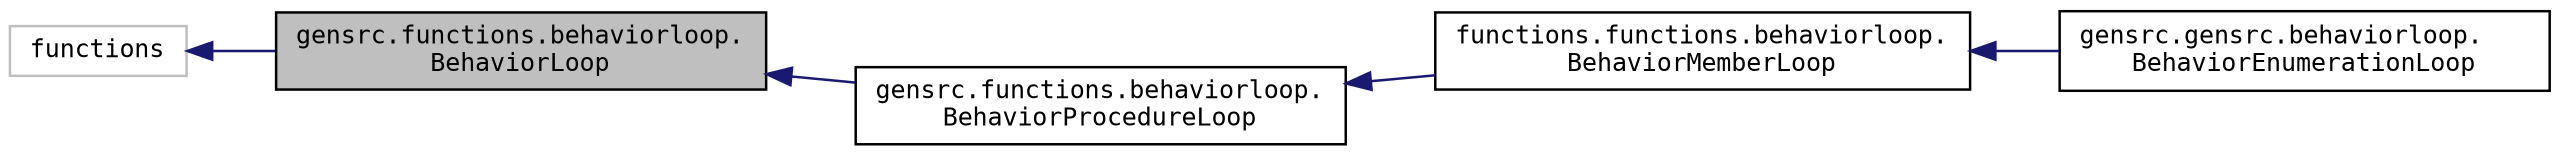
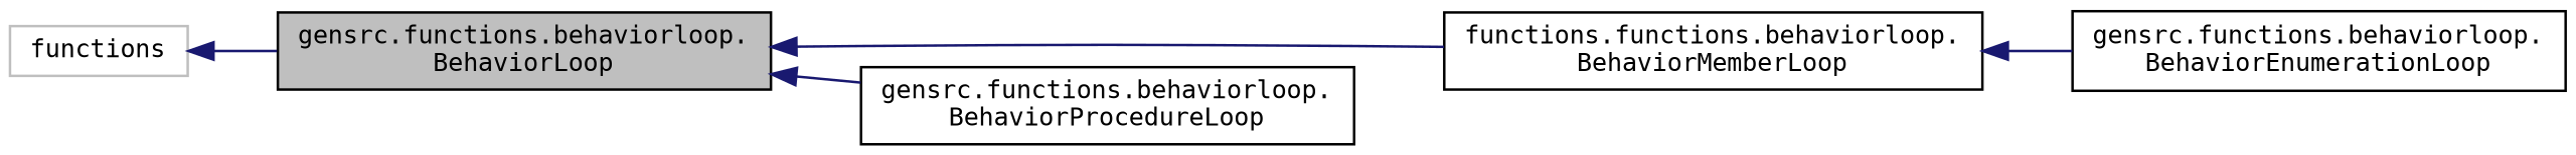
  digraph {
    fontname="DejaVu Sans Mono"
    rankdir=LR
    node [color=black fillcolor=white fontname="DejaVu Sans Mono" fontsize=10 shape=record style=filled]
    edge [color=midnightblue dir=back fontname="DejaVu Sans Mono" fontsize=10 labelfontname=Helvetica labelfontsize=10 style=solid]
    n1 [fillcolor=grey75 fontcolor=black height=0.2 label="gensrc.functions.behaviorloop.\lBehaviorLoop" width=0.4]
    n2 [height=0.2 label="functions.functions.behaviorloop.\lBehaviorMemberLoop" width=0.4]
    n3 [height=0.2 label="gensrc.functions.behaviorloop.\lBehaviorProcedureLoop" width=0.4]
-   n4 [height=0.2 label="gensrc.gensrc.behaviorloop.\lBehaviorEnumerationLoop" width=0.4]
+   n4 [height=0.2 label="gensrc.functions.behaviorloop.\lBehaviorEnumerationLoop" width=0.4]
    n5 [color=grey75 height=0.2 label=functions width=0.4]
-   n3 -> n2
+   n1 -> n2
    n1 -> n3
    n2 -> n4
    n5 -> n1
  }
